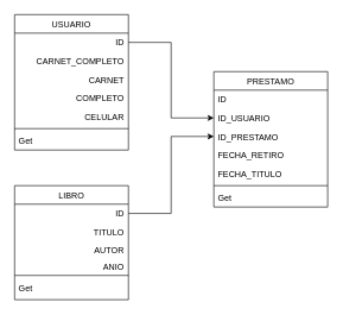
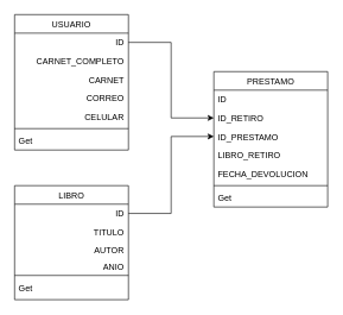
  <mxCell id="0" />
  <mxCell id="1" parent="0" />
  <mxCell id="2" value="USUARIO" style="swimlane;fontStyle=0;align=center;verticalAlign=top;childLayout=stackLayout;horizontal=1;startSize=26;horizontalStack=0;resizeParent=1;resizeLast=0;collapsible=1;marginBottom=0;rounded=0;shadow=0;strokeWidth=1;" parent="1" vertex="1"><mxGeometry x="20" y="20" width="160" height="190" as="geometry"><mxRectangle x="230" y="140" width="160" height="26" as="alternateBounds" /></mxGeometry></mxCell>
  <mxCell id="3" value="ID" style="text;align=right;verticalAlign=top;spacingLeft=4;spacingRight=4;overflow=hidden;rotatable=0;points=[[0,0.5],[1,0.5]];portConstraint=eastwest;" parent="2" vertex="1"><mxGeometry y="26" width="160" height="26" as="geometry" /></mxCell>
  <mxCell id="4" value="CARNET_COMPLETO" style="text;align=right;verticalAlign=top;spacingLeft=4;spacingRight=4;overflow=hidden;rotatable=0;points=[[0,0.5],[1,0.5]];portConstraint=eastwest;rounded=0;shadow=0;html=0;" parent="2" vertex="1"><mxGeometry y="52" width="160" height="26" as="geometry" /></mxCell>
  <mxCell id="5" value="CARNET" style="text;align=right;verticalAlign=top;spacingLeft=4;spacingRight=4;overflow=hidden;rotatable=0;points=[[0,0.5],[1,0.5]];portConstraint=eastwest;rounded=0;shadow=0;html=0;" parent="2" vertex="1"><mxGeometry y="78" width="160" height="26" as="geometry" /></mxCell>
- <mxCell id="6" value="COMPLETO" style="text;align=right;verticalAlign=top;spacingLeft=4;spacingRight=4;overflow=hidden;rotatable=0;points=[[0,0.5],[1,0.5]];portConstraint=eastwest;rounded=0;shadow=0;html=0;" parent="2" vertex="1"><mxGeometry y="104" width="160" height="26" as="geometry" /></mxCell>
+ <mxCell id="6" value="CORREO" style="text;align=right;verticalAlign=top;spacingLeft=4;spacingRight=4;overflow=hidden;rotatable=0;points=[[0,0.5],[1,0.5]];portConstraint=eastwest;rounded=0;shadow=0;html=0;" parent="2" vertex="1"><mxGeometry y="104" width="160" height="26" as="geometry" /></mxCell>
  <mxCell id="7" value="CELULAR" style="text;align=right;verticalAlign=top;spacingLeft=4;spacingRight=4;overflow=hidden;rotatable=0;points=[[0,0.5],[1,0.5]];portConstraint=eastwest;rounded=0;shadow=0;html=0;" vertex="1" parent="2"><mxGeometry y="130" width="160" height="26" as="geometry" /></mxCell>
  <mxCell id="8" value="" style="line;html=1;strokeWidth=1;align=left;verticalAlign=middle;spacingTop=-1;spacingLeft=3;spacingRight=3;rotatable=0;labelPosition=right;points=[];portConstraint=eastwest;" parent="2" vertex="1"><mxGeometry y="156" width="160" height="8" as="geometry" /></mxCell>
  <mxCell id="9" value="Get" style="text;align=left;verticalAlign=top;spacingLeft=4;spacingRight=4;overflow=hidden;rotatable=0;points=[[0,0.5],[1,0.5]];portConstraint=eastwest;rounded=0;shadow=0;html=0;" parent="2" vertex="1"><mxGeometry y="164" width="160" height="26" as="geometry" /></mxCell>
  <mxCell id="10" value="LIBRO" style="swimlane;fontStyle=0;align=center;verticalAlign=top;childLayout=stackLayout;horizontal=1;startSize=26;horizontalStack=0;resizeParent=1;resizeLast=0;collapsible=1;marginBottom=0;rounded=0;shadow=0;strokeWidth=1;" parent="1" vertex="1"><mxGeometry x="20" y="260" width="160" height="160" as="geometry"><mxRectangle x="130" y="380" width="160" height="26" as="alternateBounds" /></mxGeometry></mxCell>
  <mxCell id="11" value="ID" style="text;align=right;verticalAlign=top;spacingLeft=4;spacingRight=4;overflow=hidden;rotatable=0;points=[[0,0.5],[1,0.5]];portConstraint=eastwest;" parent="10" vertex="1"><mxGeometry y="26" width="160" height="26" as="geometry" /></mxCell>
  <mxCell id="12" value="TITULO" style="text;align=right;verticalAlign=top;spacingLeft=4;spacingRight=4;overflow=hidden;rotatable=0;points=[[0,0.5],[1,0.5]];portConstraint=eastwest;rounded=0;shadow=0;html=0;" parent="10" vertex="1"><mxGeometry y="52" width="160" height="26" as="geometry" /></mxCell>
  <mxCell id="13" value="AUTOR" style="text;align=right;verticalAlign=top;spacingLeft=4;spacingRight=4;overflow=hidden;rotatable=0;points=[[0,0.5],[1,0.5]];portConstraint=eastwest;rounded=0;shadow=0;html=0;" parent="10" vertex="1"><mxGeometry y="78" width="160" height="22" as="geometry" /></mxCell>
  <mxCell id="14" value="ANIO" style="text;align=right;verticalAlign=top;spacingLeft=4;spacingRight=4;overflow=hidden;rotatable=0;points=[[0,0.5],[1,0.5]];portConstraint=eastwest;rounded=0;shadow=0;html=0;" parent="10" vertex="1"><mxGeometry y="100" width="160" height="22" as="geometry" /></mxCell>
  <mxCell id="15" value="" style="line;html=1;strokeWidth=1;align=left;verticalAlign=middle;spacingTop=-1;spacingLeft=3;spacingRight=3;rotatable=0;labelPosition=right;points=[];portConstraint=eastwest;" parent="10" vertex="1"><mxGeometry y="122" width="160" height="8" as="geometry" /></mxCell>
  <mxCell id="16" value="Get" style="text;align=left;verticalAlign=top;spacingLeft=4;spacingRight=4;overflow=hidden;rotatable=0;points=[[0,0.5],[1,0.5]];portConstraint=eastwest;rounded=0;shadow=0;html=0;" parent="10" vertex="1"><mxGeometry y="130" width="160" height="26" as="geometry" /></mxCell>
  <mxCell id="17" value="PRESTAMO" style="swimlane;fontStyle=0;align=center;verticalAlign=top;childLayout=stackLayout;horizontal=1;startSize=26;horizontalStack=0;resizeParent=1;resizeLast=0;collapsible=1;marginBottom=0;rounded=0;shadow=0;strokeWidth=1;" vertex="1" parent="1"><mxGeometry x="300" y="100" width="160" height="190" as="geometry"><mxRectangle x="230" y="140" width="160" height="26" as="alternateBounds" /></mxGeometry></mxCell>
  <mxCell id="18" value="ID" style="text;align=left;verticalAlign=top;spacingLeft=4;spacingRight=4;overflow=hidden;rotatable=0;points=[[0,0.5],[1,0.5]];portConstraint=eastwest;" vertex="1" parent="17"><mxGeometry y="26" width="160" height="26" as="geometry" /></mxCell>
- <mxCell id="19" value="ID_USUARIO" style="text;align=left;verticalAlign=top;spacingLeft=4;spacingRight=4;overflow=hidden;rotatable=0;points=[[0,0.5],[1,0.5]];portConstraint=eastwest;rounded=0;shadow=0;html=0;" vertex="1" parent="17"><mxGeometry y="52" width="160" height="26" as="geometry" /></mxCell>
+ <mxCell id="19" value="ID_RETIRO" style="text;align=left;verticalAlign=top;spacingLeft=4;spacingRight=4;overflow=hidden;rotatable=0;points=[[0,0.5],[1,0.5]];portConstraint=eastwest;rounded=0;shadow=0;html=0;" vertex="1" parent="17"><mxGeometry y="52" width="160" height="26" as="geometry" /></mxCell>
  <mxCell id="20" value="ID_PRESTAMO" style="text;align=left;verticalAlign=top;spacingLeft=4;spacingRight=4;overflow=hidden;rotatable=0;points=[[0,0.5],[1,0.5]];portConstraint=eastwest;rounded=0;shadow=0;html=0;" vertex="1" parent="17"><mxGeometry y="78" width="160" height="26" as="geometry" /></mxCell>
- <mxCell id="21" value="FECHA_RETIRO" style="text;align=left;verticalAlign=top;spacingLeft=4;spacingRight=4;overflow=hidden;rotatable=0;points=[[0,0.5],[1,0.5]];portConstraint=eastwest;rounded=0;shadow=0;html=0;" vertex="1" parent="17"><mxGeometry y="104" width="160" height="26" as="geometry" /></mxCell>
- <mxCell id="22" value="FECHA_TITULO" style="text;align=left;verticalAlign=top;spacingLeft=4;spacingRight=4;overflow=hidden;rotatable=0;points=[[0,0.5],[1,0.5]];portConstraint=eastwest;rounded=0;shadow=0;html=0;" vertex="1" parent="17"><mxGeometry y="130" width="160" height="26" as="geometry" /></mxCell>
+ <mxCell id="21" value="LIBRO_RETIRO" style="text;align=left;verticalAlign=top;spacingLeft=4;spacingRight=4;overflow=hidden;rotatable=0;points=[[0,0.5],[1,0.5]];portConstraint=eastwest;rounded=0;shadow=0;html=0;" vertex="1" parent="17"><mxGeometry y="104" width="160" height="26" as="geometry" /></mxCell>
+ <mxCell id="22" value="FECHA_DEVOLUCION" style="text;align=left;verticalAlign=top;spacingLeft=4;spacingRight=4;overflow=hidden;rotatable=0;points=[[0,0.5],[1,0.5]];portConstraint=eastwest;rounded=0;shadow=0;html=0;" vertex="1" parent="17"><mxGeometry y="130" width="160" height="26" as="geometry" /></mxCell>
  <mxCell id="23" value="" style="line;html=1;strokeWidth=1;align=left;verticalAlign=middle;spacingTop=-1;spacingLeft=3;spacingRight=3;rotatable=0;labelPosition=right;points=[];portConstraint=eastwest;" vertex="1" parent="17"><mxGeometry y="156" width="160" height="8" as="geometry" /></mxCell>
  <mxCell id="24" value="Get" style="text;align=left;verticalAlign=top;spacingLeft=4;spacingRight=4;overflow=hidden;rotatable=0;points=[[0,0.5],[1,0.5]];portConstraint=eastwest;rounded=0;shadow=0;html=0;" vertex="1" parent="17"><mxGeometry y="164" width="160" height="26" as="geometry" /></mxCell>
  <mxCell id="25" style="edgeStyle=orthogonalEdgeStyle;rounded=0;orthogonalLoop=1;jettySize=auto;html=1;exitX=1;exitY=0.5;exitDx=0;exitDy=0;entryX=0;entryY=0.5;entryDx=0;entryDy=0;" edge="1" parent="1" source="3" target="19"><mxGeometry relative="1" as="geometry" /></mxCell>
  <mxCell id="26" style="edgeStyle=orthogonalEdgeStyle;rounded=0;orthogonalLoop=1;jettySize=auto;html=1;exitX=1;exitY=0.5;exitDx=0;exitDy=0;entryX=0;entryY=0.5;entryDx=0;entryDy=0;" edge="1" parent="1" source="11" target="20"><mxGeometry relative="1" as="geometry" /></mxCell>
